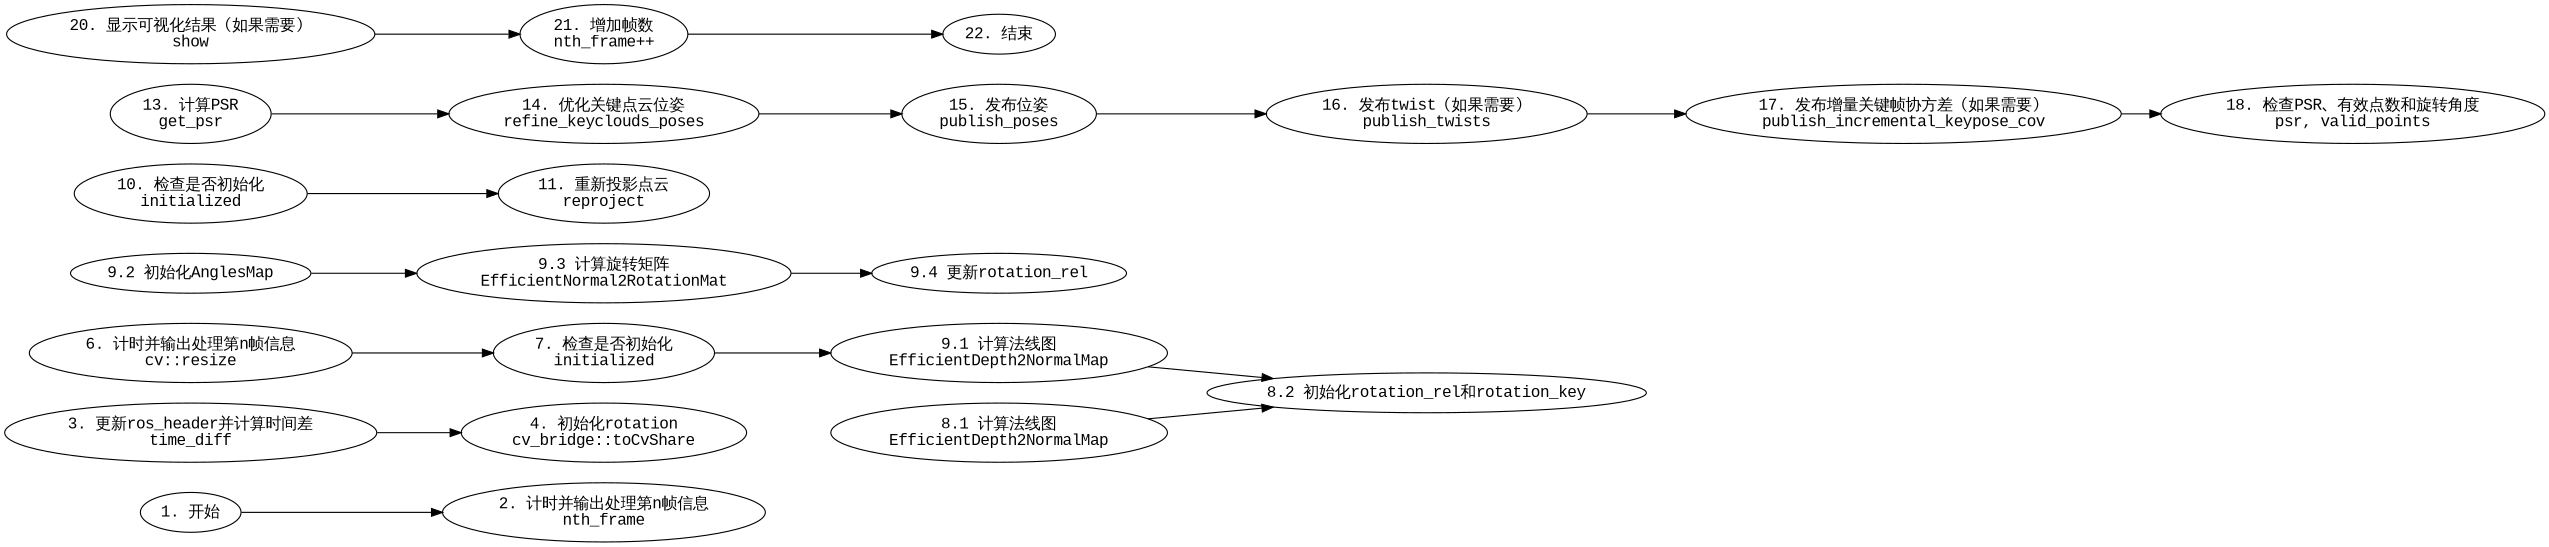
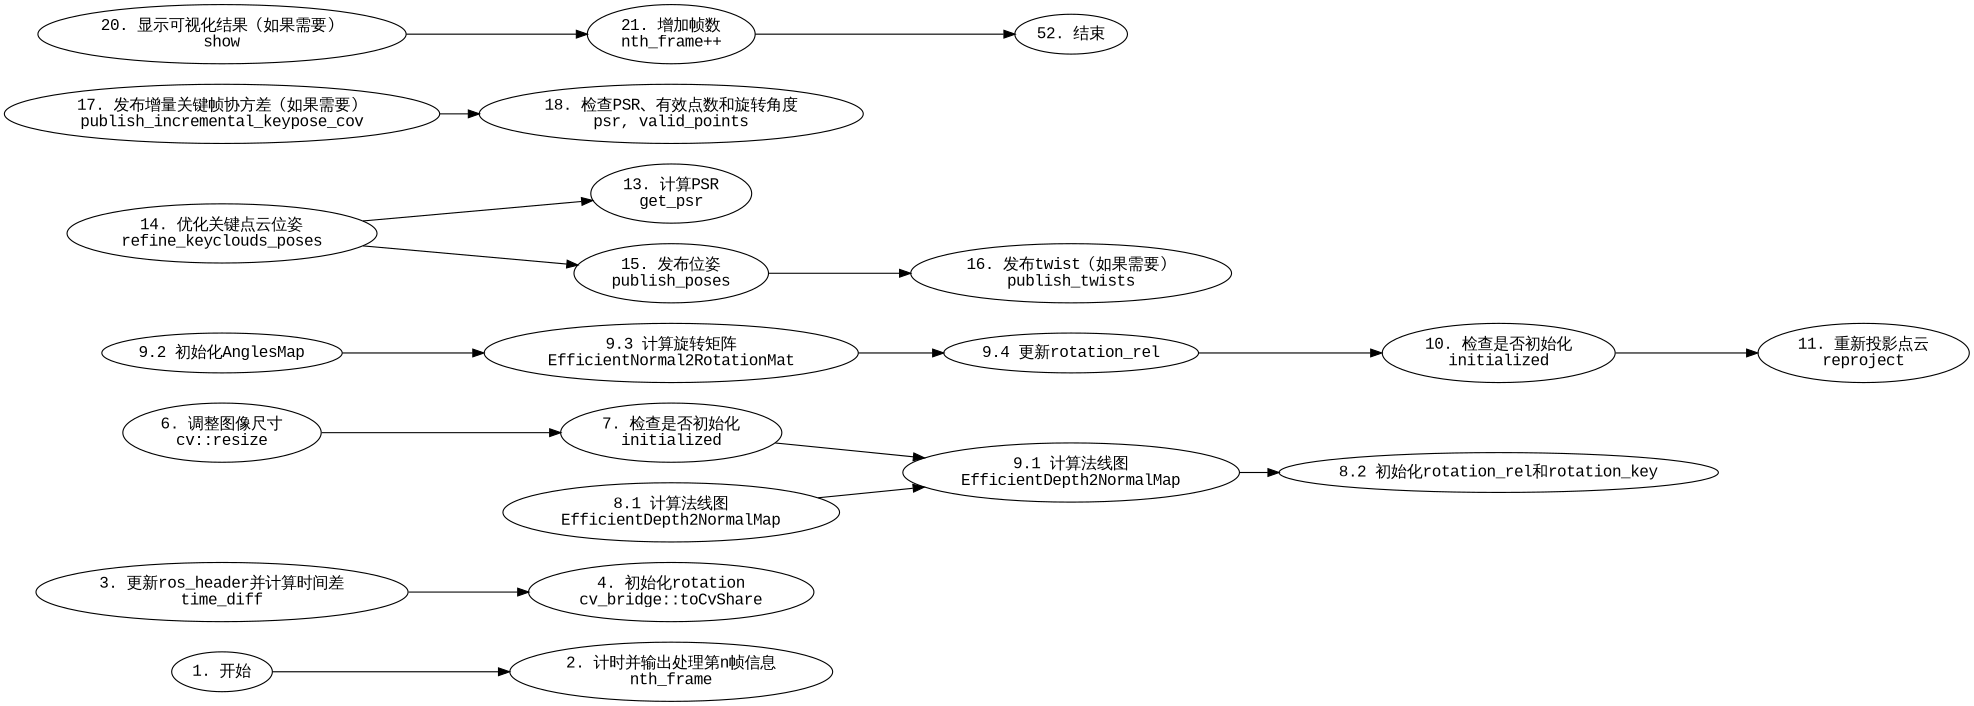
  digraph {
    fontname="Liberation Mono"
    rankdir=LR
    node [fontname="Liberation Mono"]
    edge [fontname="Liberation Mono"]
    n1 [label="1. 开始"]
    n2 [label="2. 计时并输出处理第n帧信息\nnth_frame"]
    n3 [label="3. 更新ros_header并计算时间差\ntime_diff"]
    n4 [label="4. 初始化rotation\ncv_bridge::toCvShare"]
-   n5 [label="6. 计时并输出处理第n帧信息\ncv::resize"]
+   n5 [label="6. 调整图像尺寸\ncv::resize"]
    n6 [label="7. 检查是否初始化\ninitialized"]
    n7 [label="9.1 计算法线图\nEfficientDepth2NormalMap"]
    n8 [label="8.1 计算法线图\nEfficientDepth2NormalMap"]
    n9 [label="8.2 初始化rotation_rel和rotation_key"]
    n10 [label="9.2 初始化AnglesMap"]
    n11 [label="9.3 计算旋转矩阵\nEfficientNormal2RotationMat"]
    n12 [label="9.4 更新rotation_rel"]
    n13 [label="10. 检查是否初始化\ninitialized"]
    n14 [label="11. 重新投影点云\nreproject"]
    n15 [label="13. 计算PSR\nget_psr"]
    n16 [label="14. 优化关键点云位姿\nrefine_keyclouds_poses"]
    n17 [label="15. 发布位姿\npublish_poses"]
    n18 [label="16. 发布twist（如果需要）\npublish_twists"]
    n19 [label="17. 发布增量关键帧协方差（如果需要）\npublish_incremental_keypose_cov"]
    n20 [label="18. 检查PSR、有效点数和旋转角度\npsr, valid_points"]
    n21 [label="20. 显示可视化结果（如果需要）\nshow"]
    n22 [label="21. 增加帧数\nnth_frame++"]
-   n23 [label="22. 结束"]
+   n23 [label="52. 结束"]
    n1 -> n2
    n3 -> n4
    n5 -> n6
    n6 -> n7
    n7 -> n9
-   n8 -> n9
+   n8 -> n7
    n10 -> n11
    n11 -> n12
+   n12 -> n13
    n13 -> n14
-   n15 -> n16
+   n16 -> n15
    n16 -> n17
    n17 -> n18
-   n18 -> n19
    n19 -> n20
    n21 -> n22
    n22 -> n23
  }
